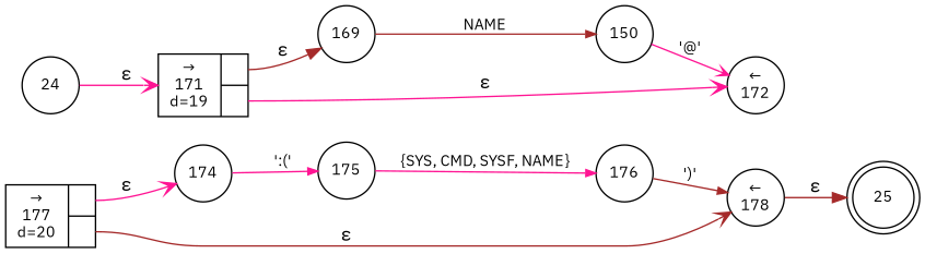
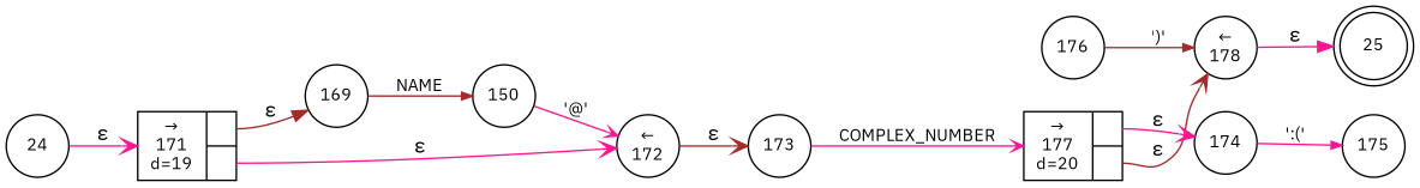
  digraph {
    fontname="IBM Plex Sans"
    rankdir=LR
    node [fixedsize=true fontname="IBM Plex Sans" fontsize=11 shape=circle peripheries=1]
    edge [arrowhead=vee color=deeppink fontname="IBM Plex Sans"]
    n1 [label=25 shape=doublecircle width=.6 peripheries=""]
    n2 [label=176 width=.55]
    n3 [label="&larr;\n178" width=.55]
    n4 [fixedsize=false label="{&rarr;\n177\nd=20|{<p0>|<p1>}}" shape=record]
    n5 [label=174 width=.55]
    n6 [label=175 width=.55]
    n7 [label=24 width=.55]
    n8 [fixedsize=false label="{&rarr;\n171\nd=19|{<p0>|<p1>}}" shape=record]
    n9 [label=169 width=.55]
    n10 [label="&larr;\n172" width=.55]
    n11 [label=150 width=.55]
+   n12 [label=173 width=.55]
    n2 -> n3 [arrowhead=normal arrowsize=.7 color=brown fontsize=11 label="')'"]
-   n3 -> n1 [arrowhead=normal color=brown label="&epsilon;"]
+   n3 -> n1 [arrowhead=normal label="&epsilon;"]
    n4 -> n3 [color=brown label="&epsilon;" tailport=p1]
    n4 -> n5 [label="&epsilon;" tailport=p0]
    n5 -> n6 [arrowhead=normal arrowsize=.7 fontsize=11 label="':('"]
-   n6 -> n2 [arrowhead=normal arrowsize=.7 fontsize=11 label="{SYS, CMD, SYSF, NAME}"]
    n7 -> n8 [label="&epsilon;"]
    n8 -> n9 [arrowhead=normal color=brown label="&epsilon;" tailport=p0]
    n8 -> n10 [label="&epsilon;" tailport=p1]
    n9 -> n11 [arrowhead=normal arrowsize=.7 color=brown fontsize=11 label=NAME]
+   n10 -> n12 [color=brown label="&epsilon;"]
    n11 -> n10 [arrowsize=.7 fontsize=11 label="'@'"]
+   n12 -> n4 [arrowsize=.7 fontsize=11 label=COMPLEX_NUMBER]
  }
